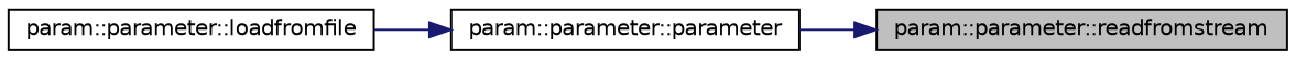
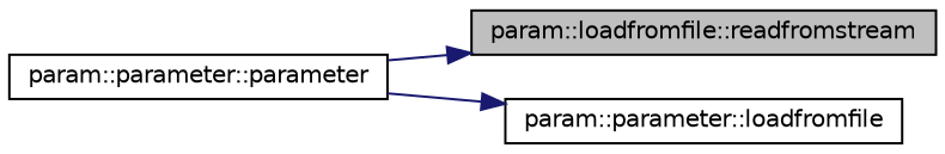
  digraph {
    rankdir=RL
    node [color=black fillcolor=white fontname=Helvetica fontsize=10 shape=record style=filled]
    edge [color=midnightblue dir=back fontname=Helvetica fontsize=10 labelfontname=Helvetica labelfontsize=10 style=solid]
-   n1 [fillcolor=grey75 fontcolor=black height=0.2 label="param::parameter::readfromstream" width=0.4]
+   n1 [fillcolor=grey75 fontcolor=black height=0.2 label="param::loadfromfile::readfromstream" width=0.4]
    n2 [height=0.2 label="param::parameter::parameter" width=0.4]
    n3 [height=0.2 label="param::parameter::loadfromfile" width=0.4]
    n1 -> n2
-   n2 -> n3
+   n3 -> n2
  }
